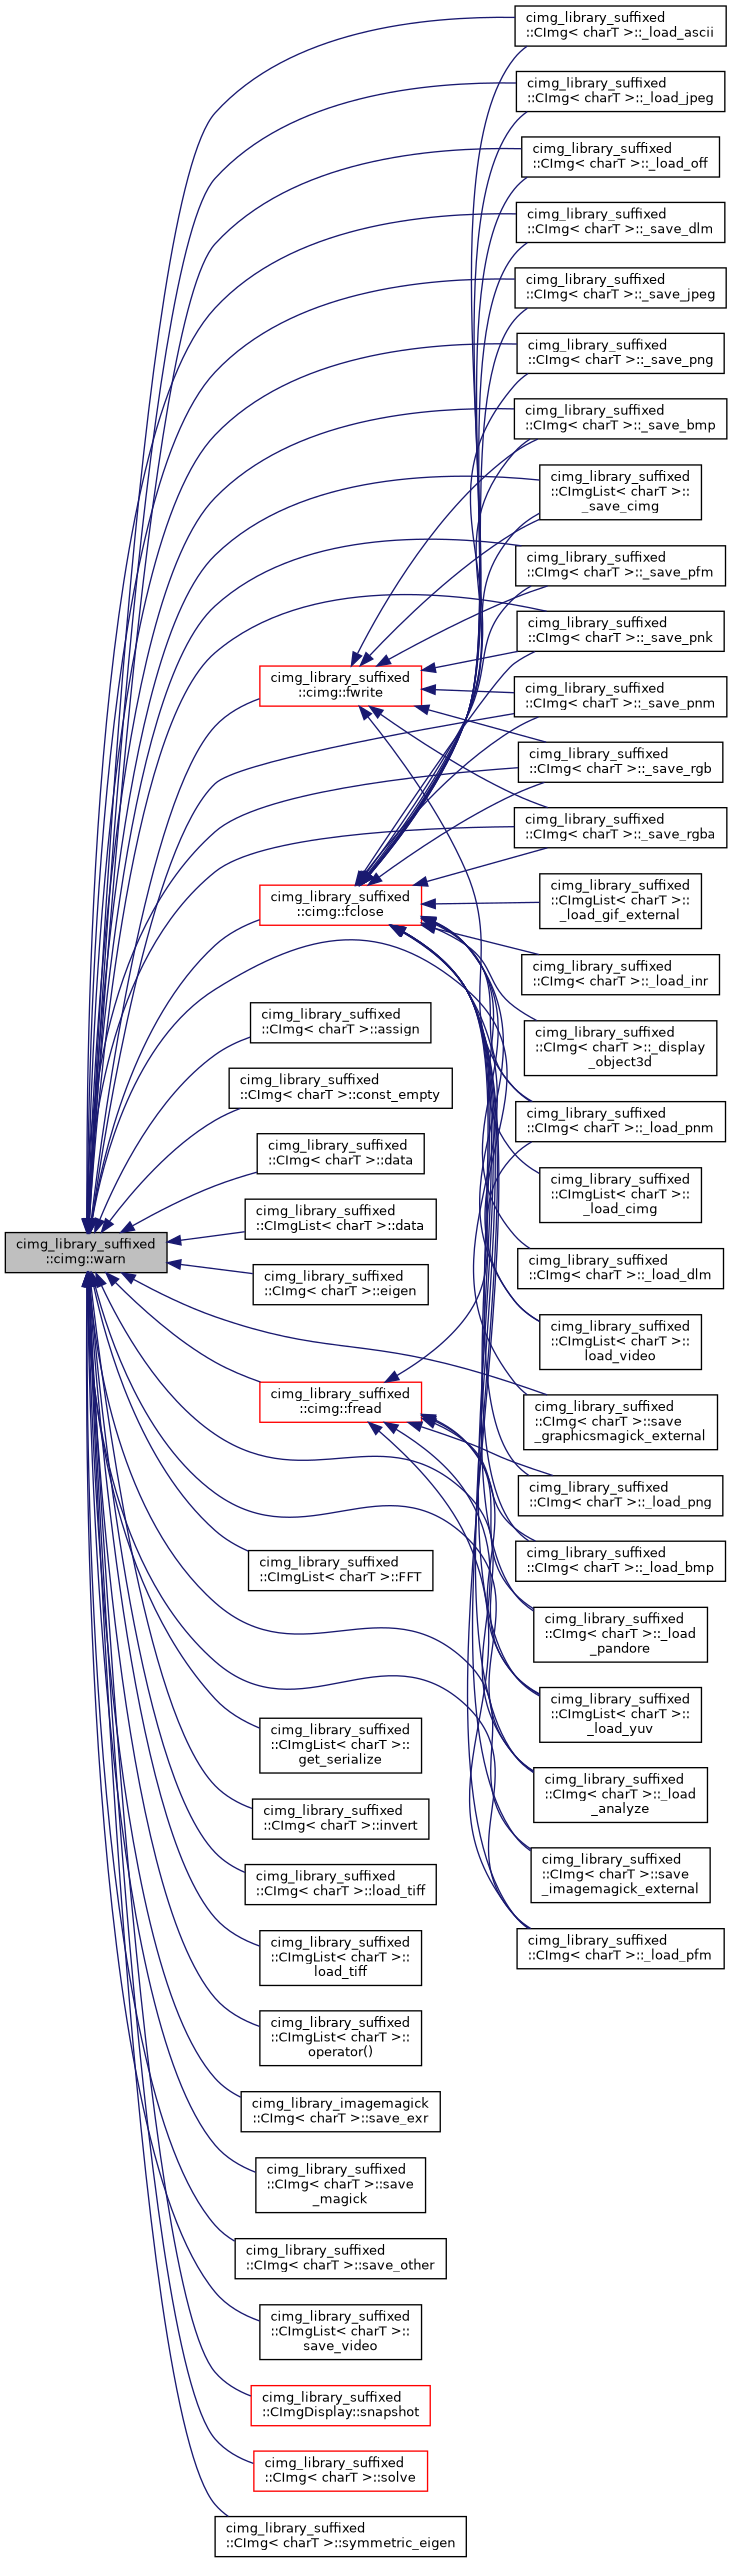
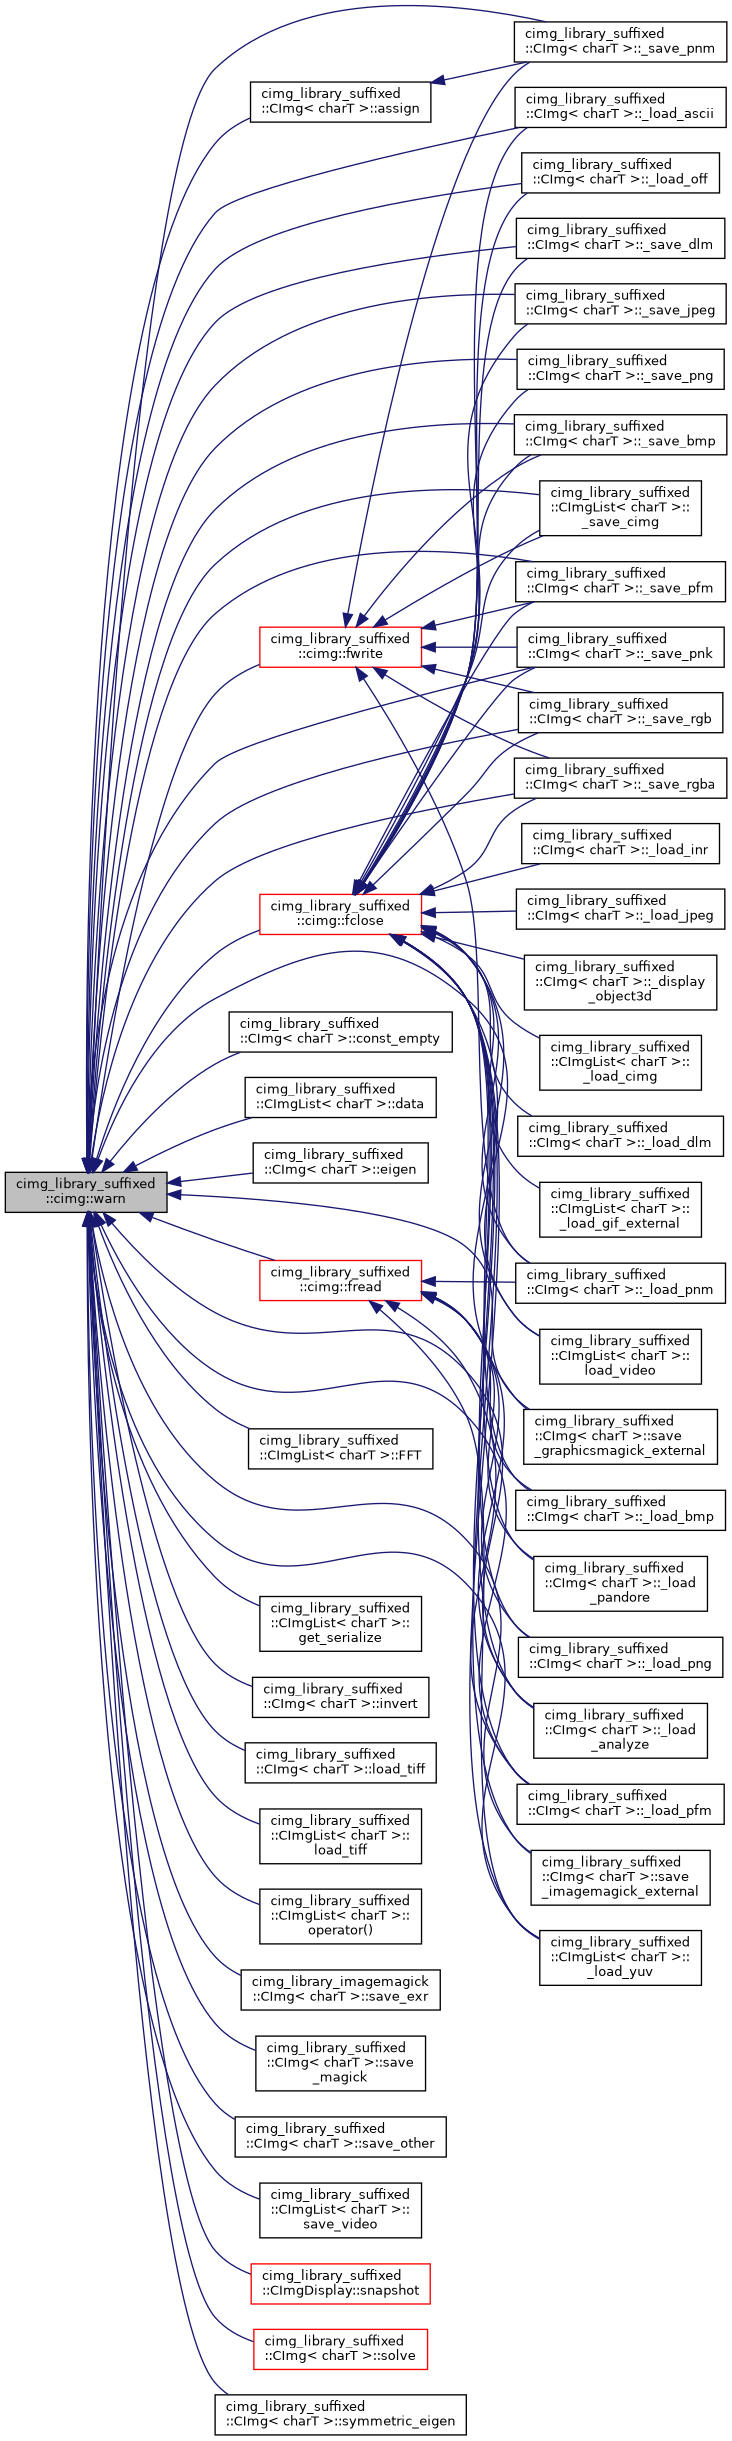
  digraph {
    rankdir=LR
    node [color=black fillcolor=white fontname=Helvetica fontsize=10 shape=record style=filled]
    edge [color=midnightblue dir=back fontname=Helvetica fontsize=10 labelfontname=Helvetica labelfontsize=10 style=solid]
    n1 [fillcolor=grey75 fontcolor=black height=0.2 label="cimg_library_suffixed\l::cimg::warn" width=0.4]
    n2 [height=0.2 label="cimg_library_suffixed\l::CImg\< charT \>::_load\l_analyze" width=0.4]
    n3 [height=0.2 label="cimg_library_suffixed\l::CImg\< charT \>::_load_ascii" width=0.4]
    n4 [height=0.2 label="cimg_library_suffixed\l::CImg\< charT \>::_load_jpeg" width=0.4]
    n5 [height=0.2 label="cimg_library_suffixed\l::CImg\< charT \>::_load_off" width=0.4]
    n6 [height=0.2 label="cimg_library_suffixed\l::CImg\< charT \>::_load_pfm" width=0.4]
    n7 [height=0.2 label="cimg_library_suffixed\l::CImgList\< charT \>::\l_load_yuv" width=0.4]
    n8 [height=0.2 label="cimg_library_suffixed\l::CImg\< charT \>::_save_bmp" width=0.4]
    n9 [height=0.2 label="cimg_library_suffixed\l::CImgList\< charT \>::\l_save_cimg" width=0.4]
    n10 [height=0.2 label="cimg_library_suffixed\l::CImg\< charT \>::_save_dlm" width=0.4]
    n11 [height=0.2 label="cimg_library_suffixed\l::CImg\< charT \>::_save_jpeg" width=0.4]
    n12 [height=0.2 label="cimg_library_suffixed\l::CImg\< charT \>::_save_pfm" width=0.4]
    n13 [height=0.2 label="cimg_library_suffixed\l::CImg\< charT \>::_save_png" width=0.4]
    n14 [height=0.2 label="cimg_library_suffixed\l::CImg\< charT \>::_save_pnk" width=0.4]
    n15 [height=0.2 label="cimg_library_suffixed\l::CImg\< charT \>::_save_pnm" width=0.4]
    n16 [height=0.2 label="cimg_library_suffixed\l::CImg\< charT \>::_save_rgb" width=0.4]
    n17 [height=0.2 label="cimg_library_suffixed\l::CImg\< charT \>::_save_rgba" width=0.4]
    n18 [height=0.2 label="cimg_library_suffixed\l::CImg\< charT \>::assign" width=0.4]
    n19 [height=0.2 label="cimg_library_suffixed\l::CImg\< charT \>::const_empty" width=0.4]
-   n20 [height=0.2 label="cimg_library_suffixed\l::CImg\< charT \>::data" width=0.4]
    n21 [height=0.2 label="cimg_library_suffixed\l::CImgList\< charT \>::data" width=0.4]
    n22 [height=0.2 label="cimg_library_suffixed\l::CImg\< charT \>::eigen" width=0.4]
    n23 [color=red height=0.2 label="cimg_library_suffixed\l::cimg::fclose" width=0.4]
    n24 [height=0.2 label="cimg_library_suffixed\l::CImgList\< charT \>::\lload_video" width=0.4]
    n25 [height=0.2 label="cimg_library_suffixed\l::CImg\< charT \>::save\l_graphicsmagick_external" width=0.4]
    n26 [height=0.2 label="cimg_library_suffixed\l::CImg\< charT \>::save\l_imagemagick_external" width=0.4]
    n27 [height=0.2 label="cimg_library_suffixed\l::CImgList\< charT \>::FFT" width=0.4]
    n28 [color=red height=0.2 label="cimg_library_suffixed\l::cimg::fread" width=0.4]
    n29 [color=red height=0.2 label="cimg_library_suffixed\l::cimg::fwrite" width=0.4]
    n30 [height=0.2 label="cimg_library_suffixed\l::CImgList\< charT \>::\lget_serialize" width=0.4]
    n31 [height=0.2 label="cimg_library_suffixed\l::CImg\< charT \>::invert" width=0.4]
    n32 [height=0.2 label="cimg_library_suffixed\l::CImg\< charT \>::load_tiff" width=0.4]
    n33 [height=0.2 label="cimg_library_suffixed\l::CImgList\< charT \>::\lload_tiff" width=0.4]
    n34 [height=0.2 label="cimg_library_suffixed\l::CImgList\< charT \>::\loperator()" width=0.4]
    n35 [height=0.2 label="cimg_library_imagemagick\l::CImg\< charT \>::save_exr" width=0.4]
    n36 [height=0.2 label="cimg_library_suffixed\l::CImg\< charT \>::save\l_magick" width=0.4]
    n37 [height=0.2 label="cimg_library_suffixed\l::CImg\< charT \>::save_other" width=0.4]
    n38 [height=0.2 label="cimg_library_suffixed\l::CImgList\< charT \>::\lsave_video" width=0.4]
    n39 [color=red height=0.2 label="cimg_library_suffixed\l::CImgDisplay::snapshot" width=0.4]
    n40 [color=red height=0.2 label="cimg_library_suffixed\l::CImg\< charT \>::solve" width=0.4]
    n41 [height=0.2 label="cimg_library_suffixed\l::CImg\< charT \>::symmetric_eigen" width=0.4]
    n42 [height=0.2 label="cimg_library_suffixed\l::CImg\< charT \>::_load_pnm" width=0.4]
    n43 [height=0.2 label="cimg_library_suffixed\l::CImg\< charT \>::_display\l_object3d" width=0.4]
    n44 [height=0.2 label="cimg_library_suffixed\l::CImg\< charT \>::_load_bmp" width=0.4]
    n45 [height=0.2 label="cimg_library_suffixed\l::CImgList\< charT \>::\l_load_cimg" width=0.4]
    n46 [height=0.2 label="cimg_library_suffixed\l::CImg\< charT \>::_load_dlm" width=0.4]
    n47 [height=0.2 label="cimg_library_suffixed\l::CImgList\< charT \>::\l_load_gif_external" width=0.4]
    n48 [height=0.2 label="cimg_library_suffixed\l::CImg\< charT \>::_load_inr" width=0.4]
    n49 [height=0.2 label="cimg_library_suffixed\l::CImg\< charT \>::_load\l_pandore" width=0.4]
    n50 [height=0.2 label="cimg_library_suffixed\l::CImg\< charT \>::_load_png" width=0.4]
    n1 -> n2
    n1 -> n3
-   n1 -> n4
    n1 -> n5
    n1 -> n6
    n1 -> n7
    n1 -> n8
    n1 -> n9
    n1 -> n10
    n1 -> n11
    n1 -> n12
    n1 -> n13
    n1 -> n14
    n1 -> n15
    n1 -> n16
    n1 -> n17
    n1 -> n18
    n1 -> n19
-   n1 -> n20
    n1 -> n21
    n1 -> n22
    n1 -> n23
    n1 -> n24
    n1 -> n25
    n1 -> n26
    n1 -> n27
    n1 -> n28
    n1 -> n29
    n1 -> n30
    n1 -> n31
    n1 -> n32
    n1 -> n33
    n1 -> n34
    n1 -> n35
    n1 -> n36
    n1 -> n37
    n1 -> n38
    n1 -> n39
    n1 -> n40
    n1 -> n41
    n23 -> n2
    n23 -> n3
    n23 -> n4
    n23 -> n5
    n23 -> n6
    n23 -> n7
    n23 -> n8
    n23 -> n9
    n23 -> n10
    n23 -> n11
    n23 -> n12
    n23 -> n13
    n23 -> n14
-   n23 -> n15
+   n18 -> n15
    n23 -> n16
    n23 -> n17
    n23 -> n24
    n23 -> n25
    n23 -> n26
    n23 -> n42
    n23 -> n43
    n23 -> n44
    n23 -> n45
    n23 -> n46
    n23 -> n47
    n23 -> n48
    n23 -> n49
    n23 -> n50
    n28 -> n2
    n28 -> n6
    n28 -> n7
    n28 -> n42
    n28 -> n44
    n28 -> n49
    n28 -> n50
    n29 -> n8
    n29 -> n9
    n29 -> n12
    n29 -> n14
    n29 -> n15
    n29 -> n16
    n29 -> n17
    n29 -> n42
  }
